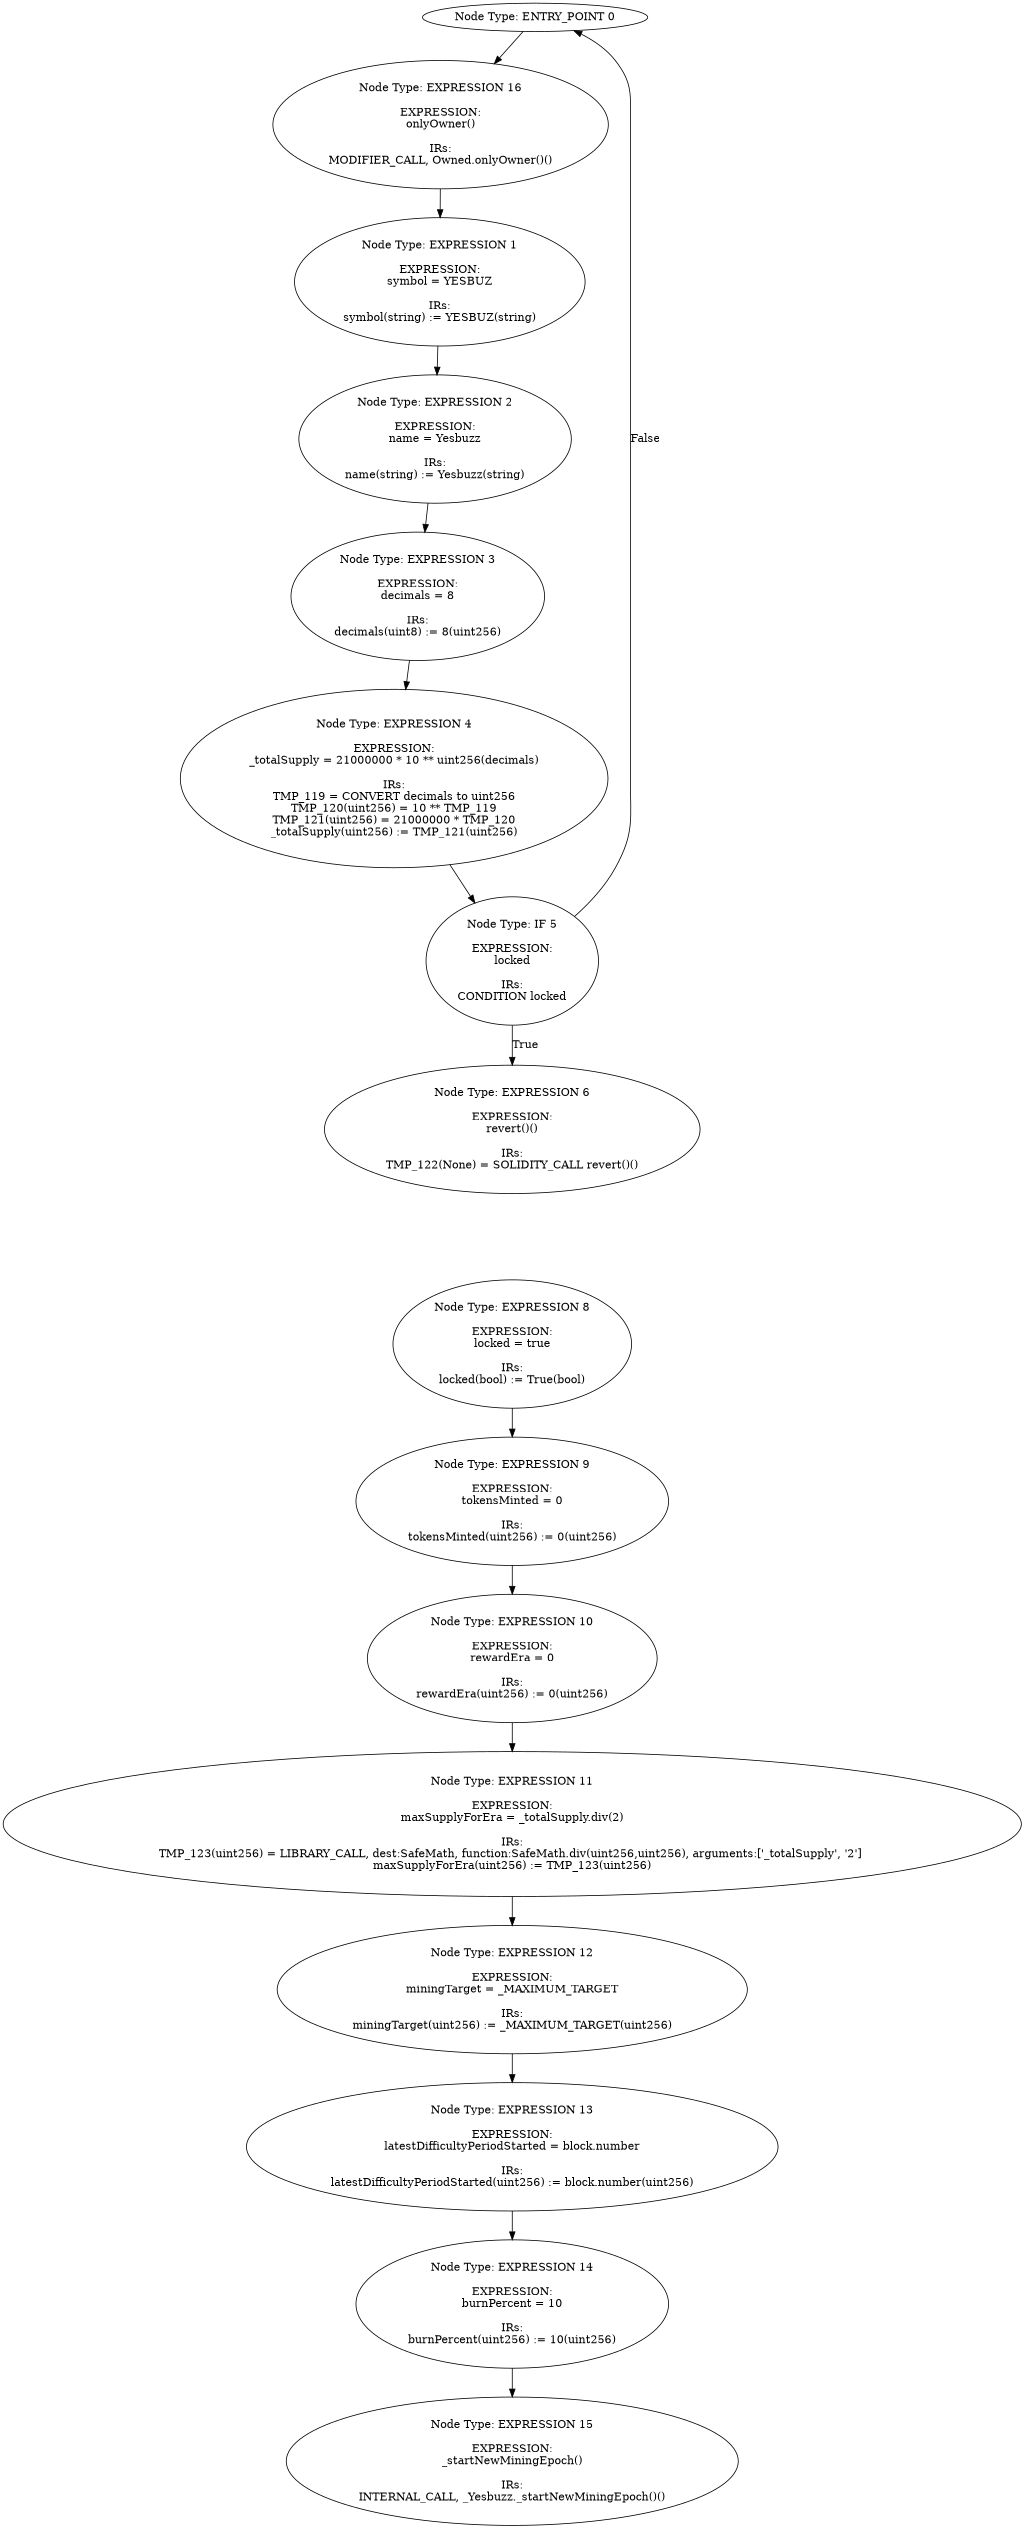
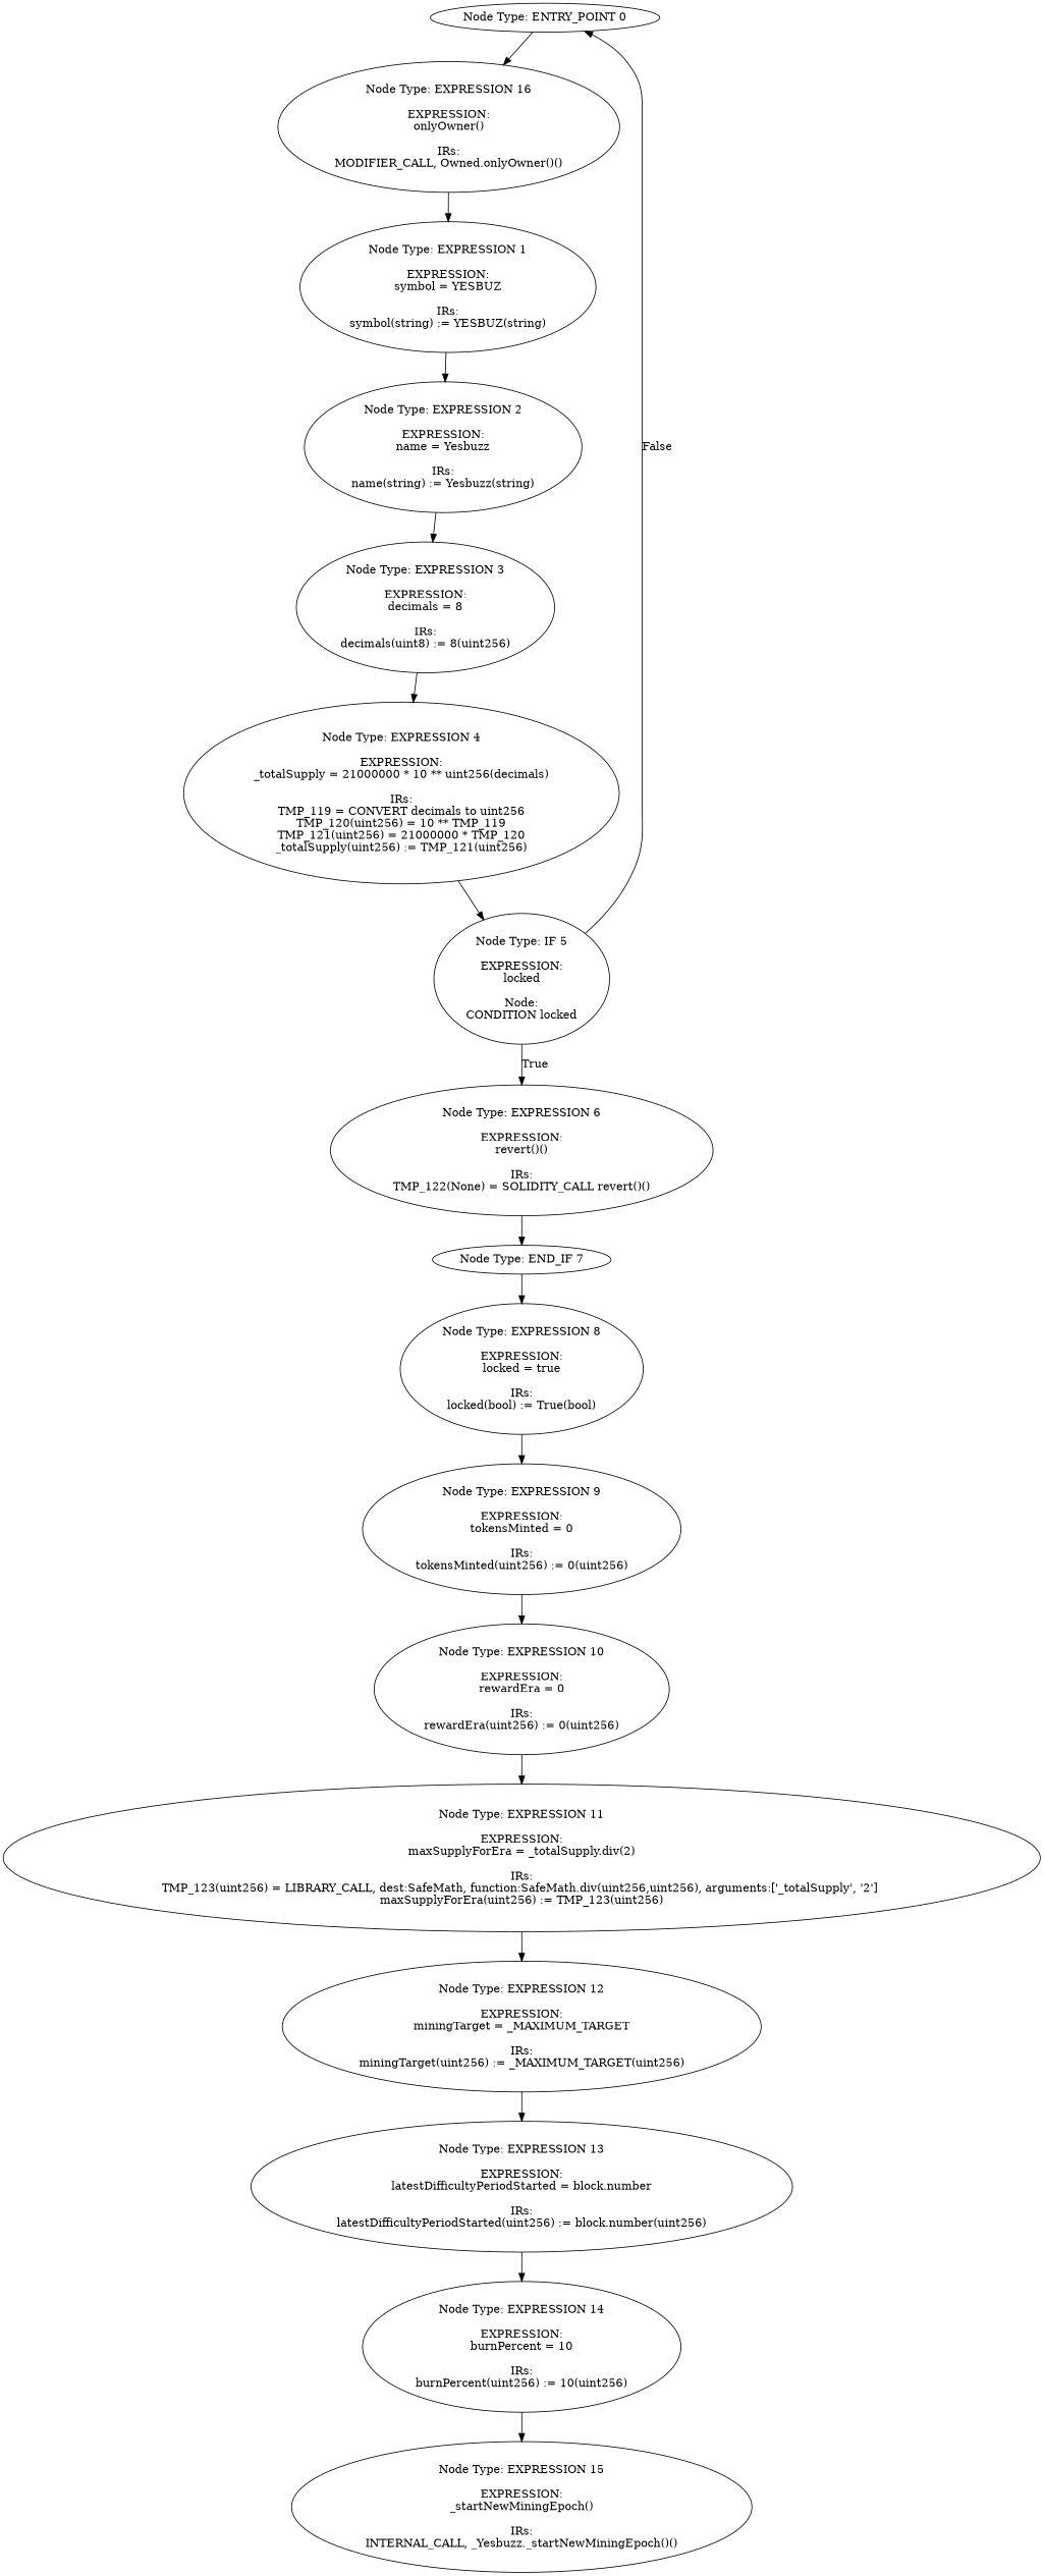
  digraph {
    n1 [label="Node Type: ENTRY_POINT 0\n"]
    n2 [label="Node Type: EXPRESSION 16\n\nEXPRESSION:\nonlyOwner()\n\nIRs:\nMODIFIER_CALL, Owned.onlyOwner()()"]
    n3 [label="Node Type: EXPRESSION 1\n\nEXPRESSION:\nsymbol = YESBUZ\n\nIRs:\nsymbol(string) := YESBUZ(string)"]
    n4 [label="Node Type: EXPRESSION 2\n\nEXPRESSION:\nname = Yesbuzz\n\nIRs:\nname(string) := Yesbuzz(string)"]
    n5 [label="Node Type: EXPRESSION 3\n\nEXPRESSION:\ndecimals = 8\n\nIRs:\ndecimals(uint8) := 8(uint256)"]
    n6 [label="Node Type: EXPRESSION 4\n\nEXPRESSION:\n_totalSupply = 21000000 * 10 ** uint256(decimals)\n\nIRs:\nTMP_119 = CONVERT decimals to uint256\nTMP_120(uint256) = 10 ** TMP_119\nTMP_121(uint256) = 21000000 * TMP_120\n_totalSupply(uint256) := TMP_121(uint256)"]
-   n7 [label="Node Type: IF 5\n\nEXPRESSION:\nlocked\n\nIRs:\nCONDITION locked"]
+   n7 [label="Node Type: IF 5\n\nEXPRESSION:\nlocked\n\nNode:\nCONDITION locked"]
    n8 [label="Node Type: EXPRESSION 6\n\nEXPRESSION:\nrevert()()\n\nIRs:\nTMP_122(None) = SOLIDITY_CALL revert()()"]
+   n9 [label="Node Type: END_IF 7\n"]
    n10 [label="Node Type: EXPRESSION 8\n\nEXPRESSION:\nlocked = true\n\nIRs:\nlocked(bool) := True(bool)"]
    n11 [label="Node Type: EXPRESSION 9\n\nEXPRESSION:\ntokensMinted = 0\n\nIRs:\ntokensMinted(uint256) := 0(uint256)"]
    n12 [label="Node Type: EXPRESSION 10\n\nEXPRESSION:\nrewardEra = 0\n\nIRs:\nrewardEra(uint256) := 0(uint256)"]
    n13 [label="Node Type: EXPRESSION 11\n\nEXPRESSION:\nmaxSupplyForEra = _totalSupply.div(2)\n\nIRs:\nTMP_123(uint256) = LIBRARY_CALL, dest:SafeMath, function:SafeMath.div(uint256,uint256), arguments:['_totalSupply', '2'] \nmaxSupplyForEra(uint256) := TMP_123(uint256)"]
    n14 [label="Node Type: EXPRESSION 12\n\nEXPRESSION:\nminingTarget = _MAXIMUM_TARGET\n\nIRs:\nminingTarget(uint256) := _MAXIMUM_TARGET(uint256)"]
    n15 [label="Node Type: EXPRESSION 13\n\nEXPRESSION:\nlatestDifficultyPeriodStarted = block.number\n\nIRs:\nlatestDifficultyPeriodStarted(uint256) := block.number(uint256)"]
    n16 [label="Node Type: EXPRESSION 14\n\nEXPRESSION:\nburnPercent = 10\n\nIRs:\nburnPercent(uint256) := 10(uint256)"]
    n17 [label="Node Type: EXPRESSION 15\n\nEXPRESSION:\n_startNewMiningEpoch()\n\nIRs:\nINTERNAL_CALL, _Yesbuzz._startNewMiningEpoch()()"]
    n1 -> n2
    n2 -> n3
    n3 -> n4
    n4 -> n5
    n5 -> n6
    n6 -> n7
    n7 -> n1 [label=False]
    n7 -> n8 [label=True]
+   n8 -> n9
+   n9 -> n10
    n10 -> n11
    n11 -> n12
    n12 -> n13
    n13 -> n14
    n14 -> n15
    n15 -> n16
    n16 -> n17
  }
